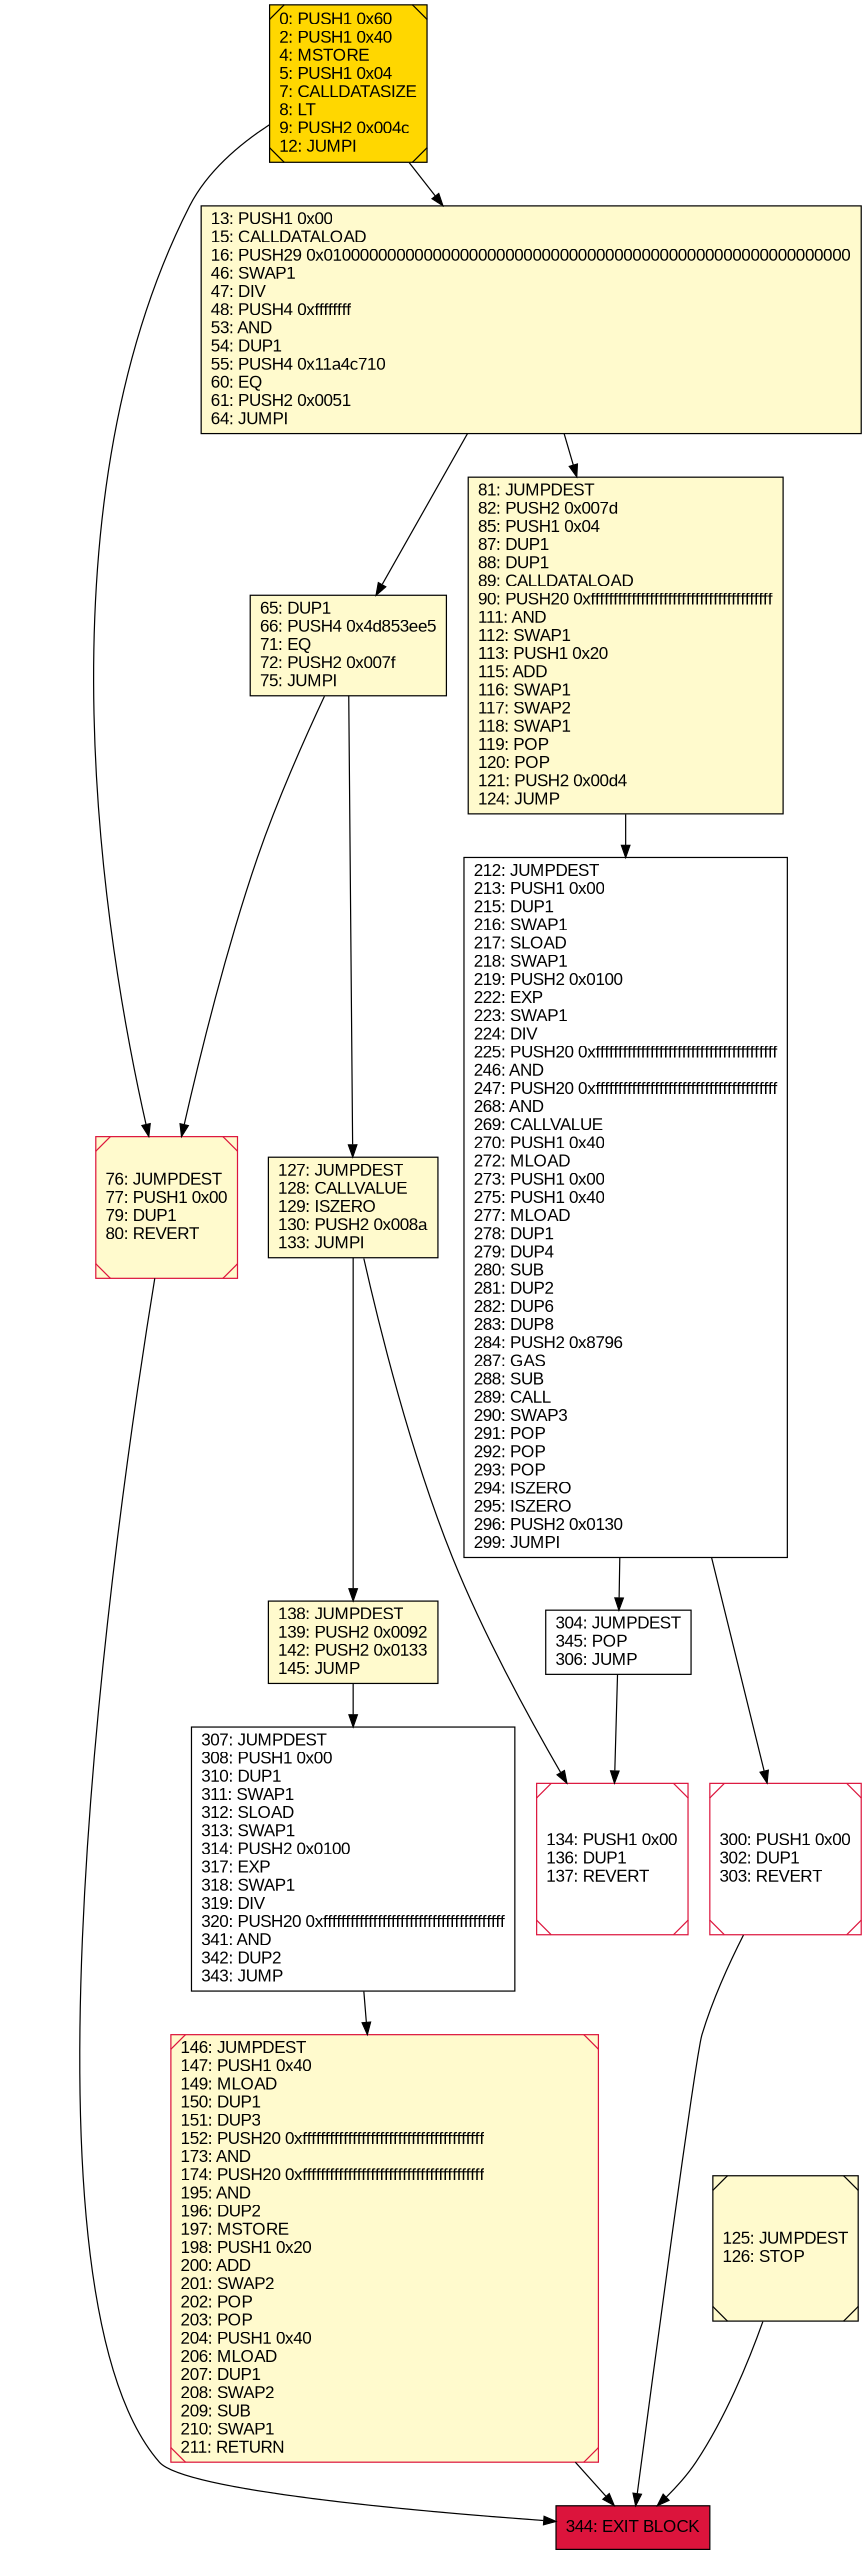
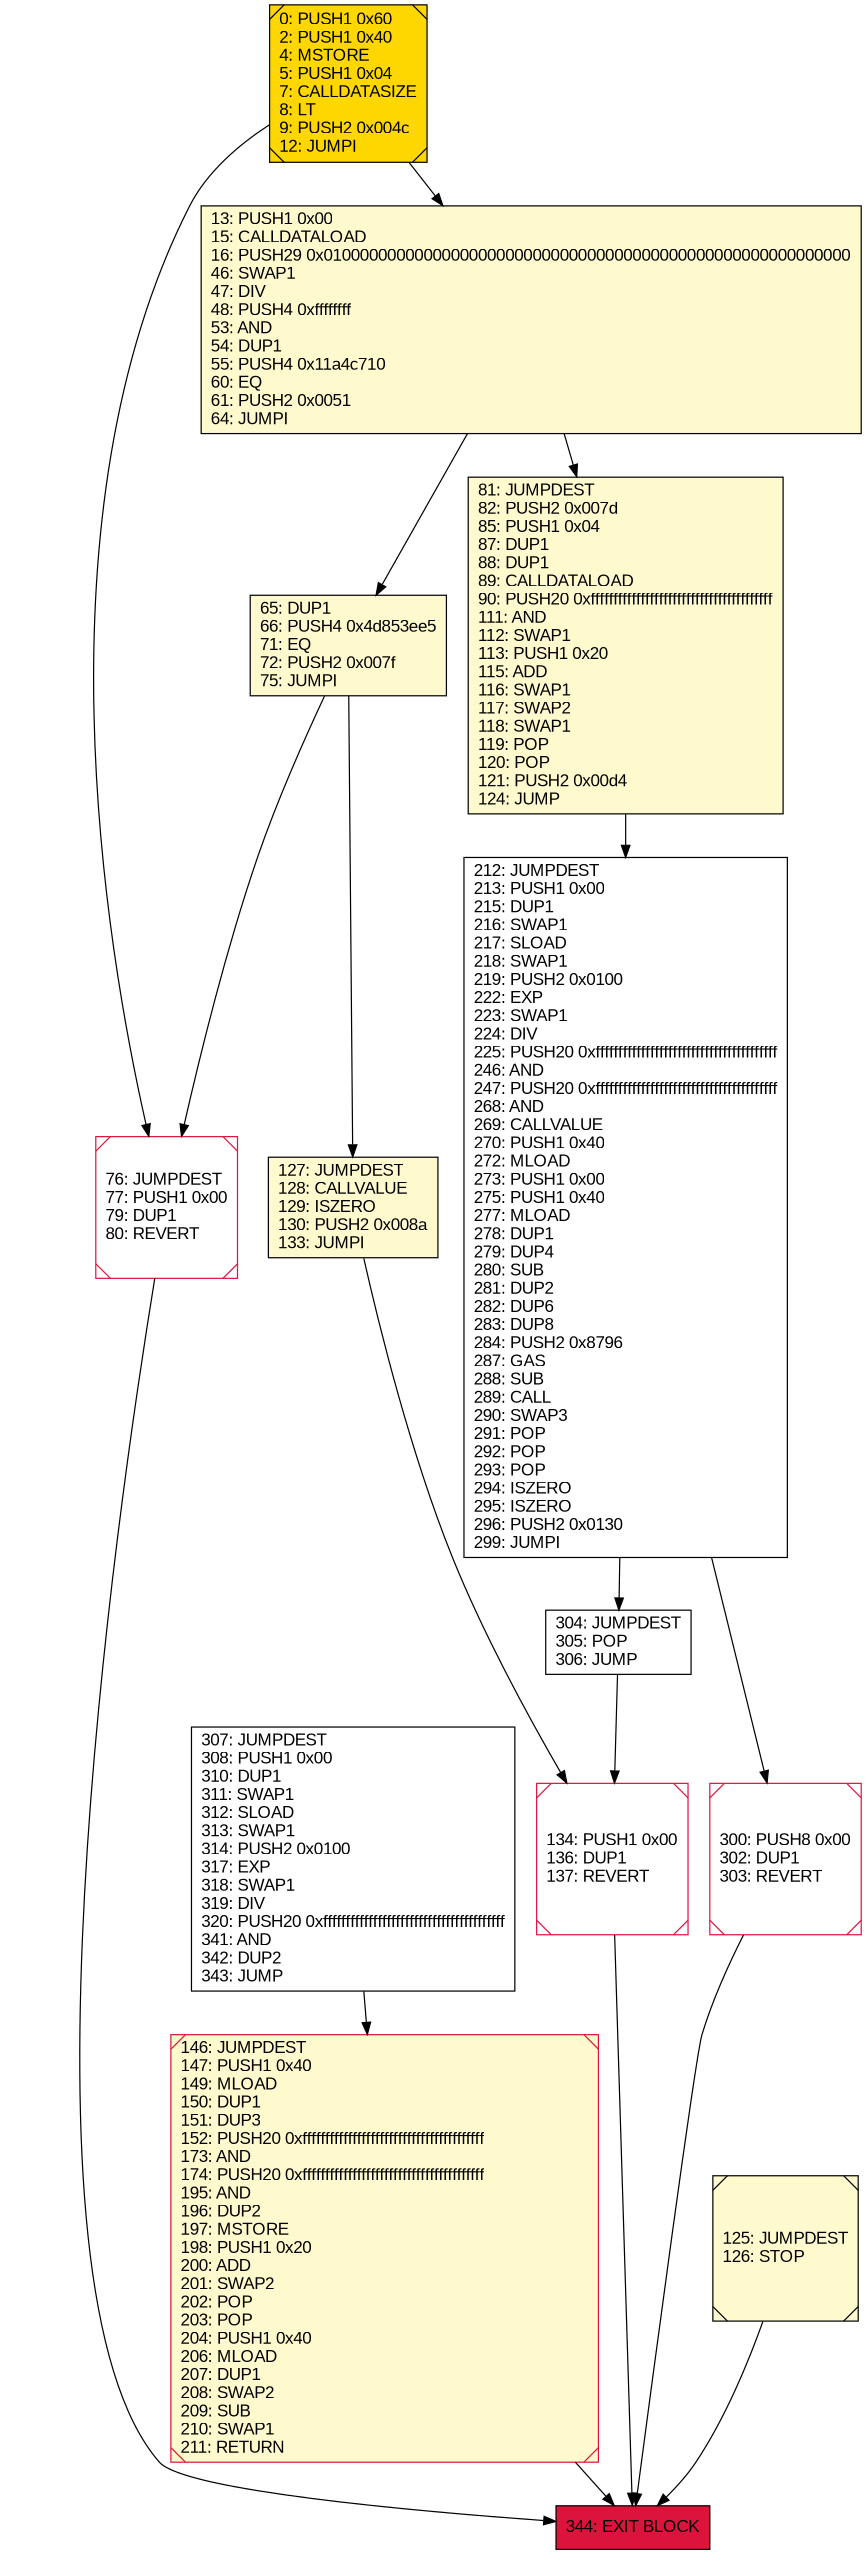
  digraph {
    rankdir=UD
    node [color=black fillcolor=lemonchiffon fontcolor=black fontname=arial shape=box style=filled]
    n1 [label="65: DUP1\l66: PUSH4 0x4d853ee5\l71: EQ\l72: PUSH2 0x007f\l75: JUMPI\l"]
-   n2 [color=crimson label="76: JUMPDEST\l77: PUSH1 0x00\l79: DUP1\l80: REVERT\l" shape=Msquare]
+   n2 [color=crimson fillcolor=white label="76: JUMPDEST\l77: PUSH1 0x00\l79: DUP1\l80: REVERT\l" shape=Msquare]
    n3 [label="127: JUMPDEST\l128: CALLVALUE\l129: ISZERO\l130: PUSH2 0x008a\l133: JUMPI\l"]
    n4 [fillcolor=crimson label="344: EXIT BLOCK\l"]
    n5 [color=crimson fillcolor=white label="134: PUSH1 0x00\l136: DUP1\l137: REVERT\l" shape=Msquare]
-   n6 [label="138: JUMPDEST\l139: PUSH2 0x0092\l142: PUSH2 0x0133\l145: JUMP\l"]
    n7 [color=crimson label="146: JUMPDEST\l147: PUSH1 0x40\l149: MLOAD\l150: DUP1\l151: DUP3\l152: PUSH20 0xffffffffffffffffffffffffffffffffffffffff\l173: AND\l174: PUSH20 0xffffffffffffffffffffffffffffffffffffffff\l195: AND\l196: DUP2\l197: MSTORE\l198: PUSH1 0x20\l200: ADD\l201: SWAP2\l202: POP\l203: POP\l204: PUSH1 0x40\l206: MLOAD\l207: DUP1\l208: SWAP2\l209: SUB\l210: SWAP1\l211: RETURN\l" shape=Msquare]
    n8 [fillcolor=white label="307: JUMPDEST\l308: PUSH1 0x00\l310: DUP1\l311: SWAP1\l312: SLOAD\l313: SWAP1\l314: PUSH2 0x0100\l317: EXP\l318: SWAP1\l319: DIV\l320: PUSH20 0xffffffffffffffffffffffffffffffffffffffff\l341: AND\l342: DUP2\l343: JUMP\l"]
    n9 [fillcolor=gold label="0: PUSH1 0x60\l2: PUSH1 0x40\l4: MSTORE\l5: PUSH1 0x04\l7: CALLDATASIZE\l8: LT\l9: PUSH2 0x004c\l12: JUMPI\l" shape=Msquare]
    n10 [label="13: PUSH1 0x00\l15: CALLDATALOAD\l16: PUSH29 0x0100000000000000000000000000000000000000000000000000000000\l46: SWAP1\l47: DIV\l48: PUSH4 0xffffffff\l53: AND\l54: DUP1\l55: PUSH4 0x11a4c710\l60: EQ\l61: PUSH2 0x0051\l64: JUMPI\l"]
    n11 [label="81: JUMPDEST\l82: PUSH2 0x007d\l85: PUSH1 0x04\l87: DUP1\l88: DUP1\l89: CALLDATALOAD\l90: PUSH20 0xffffffffffffffffffffffffffffffffffffffff\l111: AND\l112: SWAP1\l113: PUSH1 0x20\l115: ADD\l116: SWAP1\l117: SWAP2\l118: SWAP1\l119: POP\l120: POP\l121: PUSH2 0x00d4\l124: JUMP\l"]
    n12 [label="125: JUMPDEST\l126: STOP\l" shape=Msquare]
    n13 [fillcolor=white label="212: JUMPDEST\l213: PUSH1 0x00\l215: DUP1\l216: SWAP1\l217: SLOAD\l218: SWAP1\l219: PUSH2 0x0100\l222: EXP\l223: SWAP1\l224: DIV\l225: PUSH20 0xffffffffffffffffffffffffffffffffffffffff\l246: AND\l247: PUSH20 0xffffffffffffffffffffffffffffffffffffffff\l268: AND\l269: CALLVALUE\l270: PUSH1 0x40\l272: MLOAD\l273: PUSH1 0x00\l275: PUSH1 0x40\l277: MLOAD\l278: DUP1\l279: DUP4\l280: SUB\l281: DUP2\l282: DUP6\l283: DUP8\l284: PUSH2 0x8796\l287: GAS\l288: SUB\l289: CALL\l290: SWAP3\l291: POP\l292: POP\l293: POP\l294: ISZERO\l295: ISZERO\l296: PUSH2 0x0130\l299: JUMPI\l"]
-   n14 [color=crimson fillcolor=white label="300: PUSH1 0x00\l302: DUP1\l303: REVERT\l" shape=Msquare]
-   n15 [fillcolor=white label="304: JUMPDEST\l345: POP\l306: JUMP\l"]
+   n14 [color=crimson fillcolor=white label="300: PUSH8 0x00\l302: DUP1\l303: REVERT\l" shape=Msquare]
+   n15 [fillcolor=white label="304: JUMPDEST\l305: POP\l306: JUMP\l"]
    n1 -> n2
    n1 -> n3
    n2 -> n4
    n3 -> n5
-   n3 -> n6
-   n6 -> n8
+   n5 -> n4
    n7 -> n4
    n8 -> n7
    n9 -> n2
    n9 -> n10
    n10 -> n1
    n10 -> n11
    n11 -> n13
    n12 -> n4
    n13 -> n14
    n13 -> n15
    n14 -> n4
    n15 -> n5
  }
